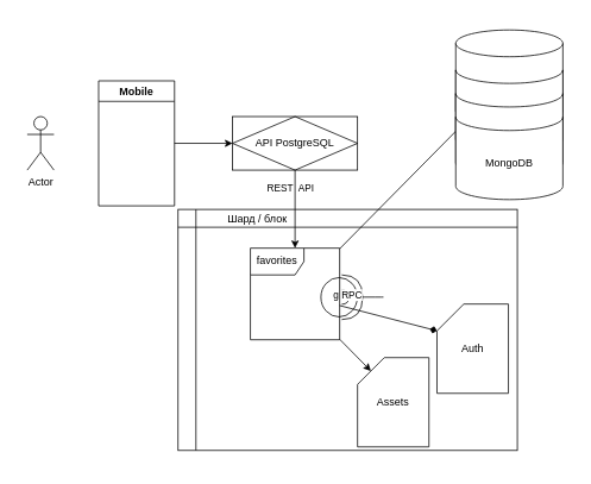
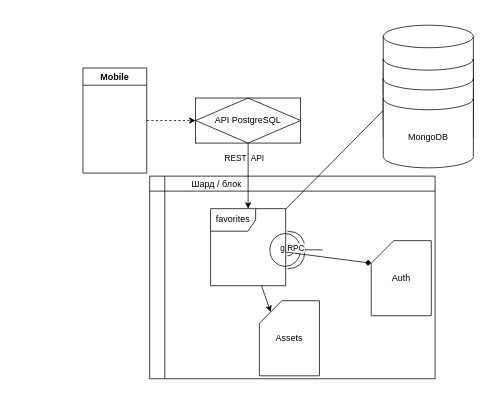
  <mxCell id="0" />
  <mxCell id="1" parent="0" />
  <mxCell id="2" value="" style="rounded=0;whiteSpace=wrap;html=1;strokeColor=none;fillColor=none;" vertex="1" parent="1"><mxGeometry x="20" y="20" width="620" height="500" as="geometry" /></mxCell>
  <mxCell id="3" value="" style="group" vertex="1" connectable="0" parent="1"><mxGeometry x="199" y="230" width="380" height="274" as="geometry" /></mxCell>
  <mxCell id="4" value="" style="shape=internalStorage;whiteSpace=wrap;html=1;backgroundOutline=1;" vertex="1" parent="3"><mxGeometry y="4" width="380" height="270" as="geometry" /></mxCell>
  <mxCell id="5" value="Шард / блок" style="text;html=1;align=center;verticalAlign=middle;whiteSpace=wrap;rounded=0;" vertex="1" parent="3"><mxGeometry x="29.6" width="118.4" height="30" as="geometry" /></mxCell>
- <mxCell id="6" value="Assets" style="shape=card;whiteSpace=wrap;html=1;" vertex="1" parent="3"><mxGeometry x="201" y="170" width="80" height="100" as="geometry" /></mxCell>
- <mxCell id="7" value="Auth" style="shape=card;whiteSpace=wrap;html=1;" vertex="1" parent="3"><mxGeometry x="290" y="110" width="80" height="100" as="geometry" /></mxCell>
- <mxCell id="8" value="" style="edgeStyle=orthogonalEdgeStyle;rounded=0;orthogonalLoop=1;jettySize=auto;html=1;" edge="1" parent="1" source="9" target="13"><mxGeometry relative="1" as="geometry" /></mxCell>
+ <mxCell id="6" value="Assets" style="shape=card;whiteSpace=wrap;html=1;" vertex="1" parent="3"><mxGeometry x="146" y="170" width="80" height="100" as="geometry" /></mxCell>
+ <mxCell id="7" value="Auth" style="shape=card;whiteSpace=wrap;html=1;" vertex="1" parent="3"><mxGeometry x="295" y="90" width="80" height="100" as="geometry" /></mxCell>
+ <mxCell id="8" value="" style="edgeStyle=orthogonalEdgeStyle;rounded=0;orthogonalLoop=1;jettySize=auto;html=1;dashed=1;" edge="1" parent="1" source="9" target="13"><mxGeometry relative="1" as="geometry" /></mxCell>
  <mxCell id="9" value="Mobile" style="swimlane;whiteSpace=wrap;html=1;" vertex="1" parent="1"><mxGeometry x="110" y="90" width="85" height="140" as="geometry" /></mxCell>
- <mxCell id="10" value="Actor" style="shape=umlActor;verticalLabelPosition=bottom;verticalAlign=top;html=1;outlineConnect=0;" vertex="1" parent="1"><mxGeometry x="30" y="130" width="30" height="60" as="geometry" /></mxCell>
  <mxCell id="11" value="" style="edgeStyle=orthogonalEdgeStyle;rounded=0;orthogonalLoop=1;jettySize=auto;html=1;" edge="1" parent="1" source="13" target="26"><mxGeometry relative="1" as="geometry" /></mxCell>
  <mxCell id="12" value="REST&amp;nbsp; API&amp;nbsp; &amp;nbsp;&amp;nbsp;" style="edgeLabel;html=1;align=center;verticalAlign=middle;resizable=0;points=[];labelBackgroundColor=none;" vertex="1" connectable="0" parent="11"><mxGeometry x="0.018" relative="1" as="geometry"><mxPoint y="-25" as="offset" /></mxGeometry></mxCell>
  <mxCell id="13" value="API PostgreSQL" style="shape=associativeEntity;whiteSpace=wrap;html=1;align=center;" vertex="1" parent="1"><mxGeometry x="260" y="130" width="140" height="60" as="geometry" /></mxCell>
  <mxCell id="14" value="" style="rounded=0;orthogonalLoop=1;jettySize=auto;html=1;" edge="1" parent="1" source="26" target="16"><mxGeometry relative="1" as="geometry"><mxPoint x="560" y="300" as="targetPoint" /></mxGeometry></mxCell>
  <mxCell id="15" value="" style="group" vertex="1" connectable="0" parent="1"><mxGeometry x="510" y="33" width="120" height="190" as="geometry" /></mxCell>
  <mxCell id="16" value="" style="shape=cylinder3;whiteSpace=wrap;html=1;boundedLbl=1;backgroundOutline=1;size=15;" vertex="1" parent="15"><mxGeometry width="120" height="105.556" as="geometry" /></mxCell>
  <mxCell id="17" value="" style="shape=cylinder3;whiteSpace=wrap;html=1;boundedLbl=1;backgroundOutline=1;size=15;lid=0;" vertex="1" parent="15"><mxGeometry y="44.861" width="120" height="92.361" as="geometry" /></mxCell>
  <mxCell id="18" value="" style="shape=cylinder3;whiteSpace=wrap;html=1;boundedLbl=1;backgroundOutline=1;size=15;lid=0;" vertex="1" parent="15"><mxGeometry y="71.25" width="120" height="92.361" as="geometry" /></mxCell>
  <mxCell id="19" value="MongoDB" style="shape=cylinder3;whiteSpace=wrap;html=1;boundedLbl=1;backgroundOutline=1;size=15;lid=0;" vertex="1" parent="15"><mxGeometry y="97.639" width="120" height="92.361" as="geometry" /></mxCell>
  <mxCell id="20" value="" style="ellipse;whiteSpace=wrap;html=1;align=center;aspect=fixed;fillColor=none;strokeColor=none;resizable=0;perimeter=centerPerimeter;rotatable=0;allowArrows=0;points=[];outlineConnect=1;" vertex="1" parent="1"><mxGeometry x="329" y="332.38" width="10" height="10" as="geometry" /></mxCell>
  <mxCell id="21" value="" style="group" vertex="1" connectable="0" parent="1"><mxGeometry x="280" y="277.38" width="150" height="102.62" as="geometry" /></mxCell>
  <mxCell id="22" value="" style="group" vertex="1" connectable="0" parent="21"><mxGeometry x="79" y="30" width="70" height="50" as="geometry" /></mxCell>
  <mxCell id="23" value="" style="shape=providedRequiredInterface;html=1;verticalLabelPosition=bottom;sketch=0;" vertex="1" parent="22"><mxGeometry width="46.667" height="50" as="geometry" /></mxCell>
  <mxCell id="24" value="" style="rounded=0;orthogonalLoop=1;jettySize=auto;html=1;endArrow=halfCircle;endFill=0;endSize=6;strokeWidth=1;sketch=0;fontSize=12;curved=1;" edge="1" parent="22"><mxGeometry relative="1" as="geometry"><mxPoint x="70" y="24.85" as="sourcePoint" /><mxPoint x="23.333" y="24.85" as="targetPoint" /></mxGeometry></mxCell>
  <mxCell id="25" value="g RPC" style="edgeLabel;html=1;align=center;verticalAlign=middle;resizable=0;points=[];" vertex="1" connectable="0" parent="24"><mxGeometry x="0.777" y="-3" relative="1" as="geometry"><mxPoint as="offset" /></mxGeometry></mxCell>
  <mxCell id="26" value="favorites" style="shape=umlFrame;whiteSpace=wrap;html=1;pointerEvents=0;" vertex="1" parent="21"><mxGeometry width="100" height="102.62" as="geometry" /></mxCell>
  <mxCell id="27" value="" style="rounded=0;orthogonalLoop=1;jettySize=auto;html=1;entryX=0;entryY=0;entryDx=15;entryDy=15;entryPerimeter=0;" edge="1" parent="1" source="26" target="6"><mxGeometry relative="1" as="geometry"><mxPoint x="210" y="328.722" as="targetPoint" /></mxGeometry></mxCell>
  <mxCell id="28" value="" style="rounded=0;orthogonalLoop=1;jettySize=auto;html=1;entryX=0;entryY=0;entryDx=0;entryDy=30;entryPerimeter=0;endArrow=diamond;" edge="1" parent="1" source="26" target="7"><mxGeometry relative="1" as="geometry"><mxPoint x="200" y="328.69" as="targetPoint" /></mxGeometry></mxCell>
